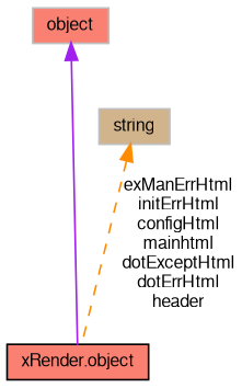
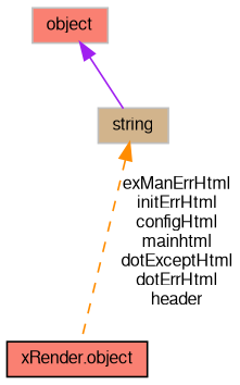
  digraph {
    node [color=grey75 fillcolor=salmon fontname=FreeSans fontsize=10 shape=record style=filled]
    edge [dir=back fontname=FreeSans fontsize=10 labelfontname=FreeSans labelfontsize=10]
    n1 [color=black fontcolor=black height=0.2 label="xRender.object" width=0.4]
    n2 [height=0.2 label=object width=0.4]
    n3 [fillcolor=tan height=0.2 label=string width=0.4]
-   n2 -> n1 [color=purple style=solid]
+   n2 -> n3 [color=purple style=solid]
    n3 -> n1 [color=darkorange label="exManErrHtml\ninitErrHtml\nconfigHtml\nmainhtml\ndotExceptHtml\ndotErrHtml\nheader" style=dashed]
  }
